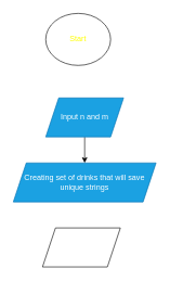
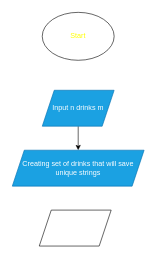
  <mxCell id="0" />
  <mxCell id="1" parent="0" />
- <mxCell id="2" value="&lt;font color=&quot;#ffff00&quot;&gt;Start&lt;/font&gt;" style="ellipse;whiteSpace=wrap;html=1;" vertex="1" parent="1"><mxGeometry x="70" y="20" width="100" height="80" as="geometry" /></mxCell>
+ <mxCell id="2" value="&lt;font color=&quot;#ffff00&quot;&gt;Start&lt;/font&gt;" style="ellipse;whiteSpace=wrap;html=1;" vertex="1" parent="1"><mxGeometry x="70" y="20" width="120" height="80" as="geometry" /></mxCell>
  <mxCell id="3" style="edgeStyle=orthogonalEdgeStyle;rounded=0;orthogonalLoop=1;jettySize=auto;html=1;entryX=0.5;entryY=0;entryDx=0;entryDy=0;" edge="1" parent="1" source="4" target="5"><mxGeometry relative="1" as="geometry" /></mxCell>
- <mxCell id="4" value="Input n and m" style="shape=parallelogram;perimeter=parallelogramPerimeter;whiteSpace=wrap;html=1;fixedSize=1;fillColor=#1ba1e2;fontColor=#ffffff;strokeColor=#006EAF;" vertex="1" parent="1"><mxGeometry x="70" y="150" width="120" height="60" as="geometry" /></mxCell>
+ <mxCell id="4" value="Input n drinks m" style="shape=parallelogram;perimeter=parallelogramPerimeter;whiteSpace=wrap;html=1;fixedSize=1;fillColor=#1ba1e2;fontColor=#ffffff;strokeColor=#006EAF;" vertex="1" parent="1"><mxGeometry x="70" y="150" width="120" height="60" as="geometry" /></mxCell>
  <mxCell id="5" value="Creating set of drinks that will save unique strings" style="shape=parallelogram;perimeter=parallelogramPerimeter;whiteSpace=wrap;html=1;fixedSize=1;fillColor=#1ba1e2;fontColor=#ffffff;strokeColor=#006EAF;" vertex="1" parent="1"><mxGeometry x="20" y="250" width="220" height="60" as="geometry" /></mxCell>
  <mxCell id="6" value="" style="shape=parallelogram;perimeter=parallelogramPerimeter;whiteSpace=wrap;html=1;fixedSize=1;" vertex="1" parent="1"><mxGeometry x="65" y="350" width="120" height="60" as="geometry" /></mxCell>
